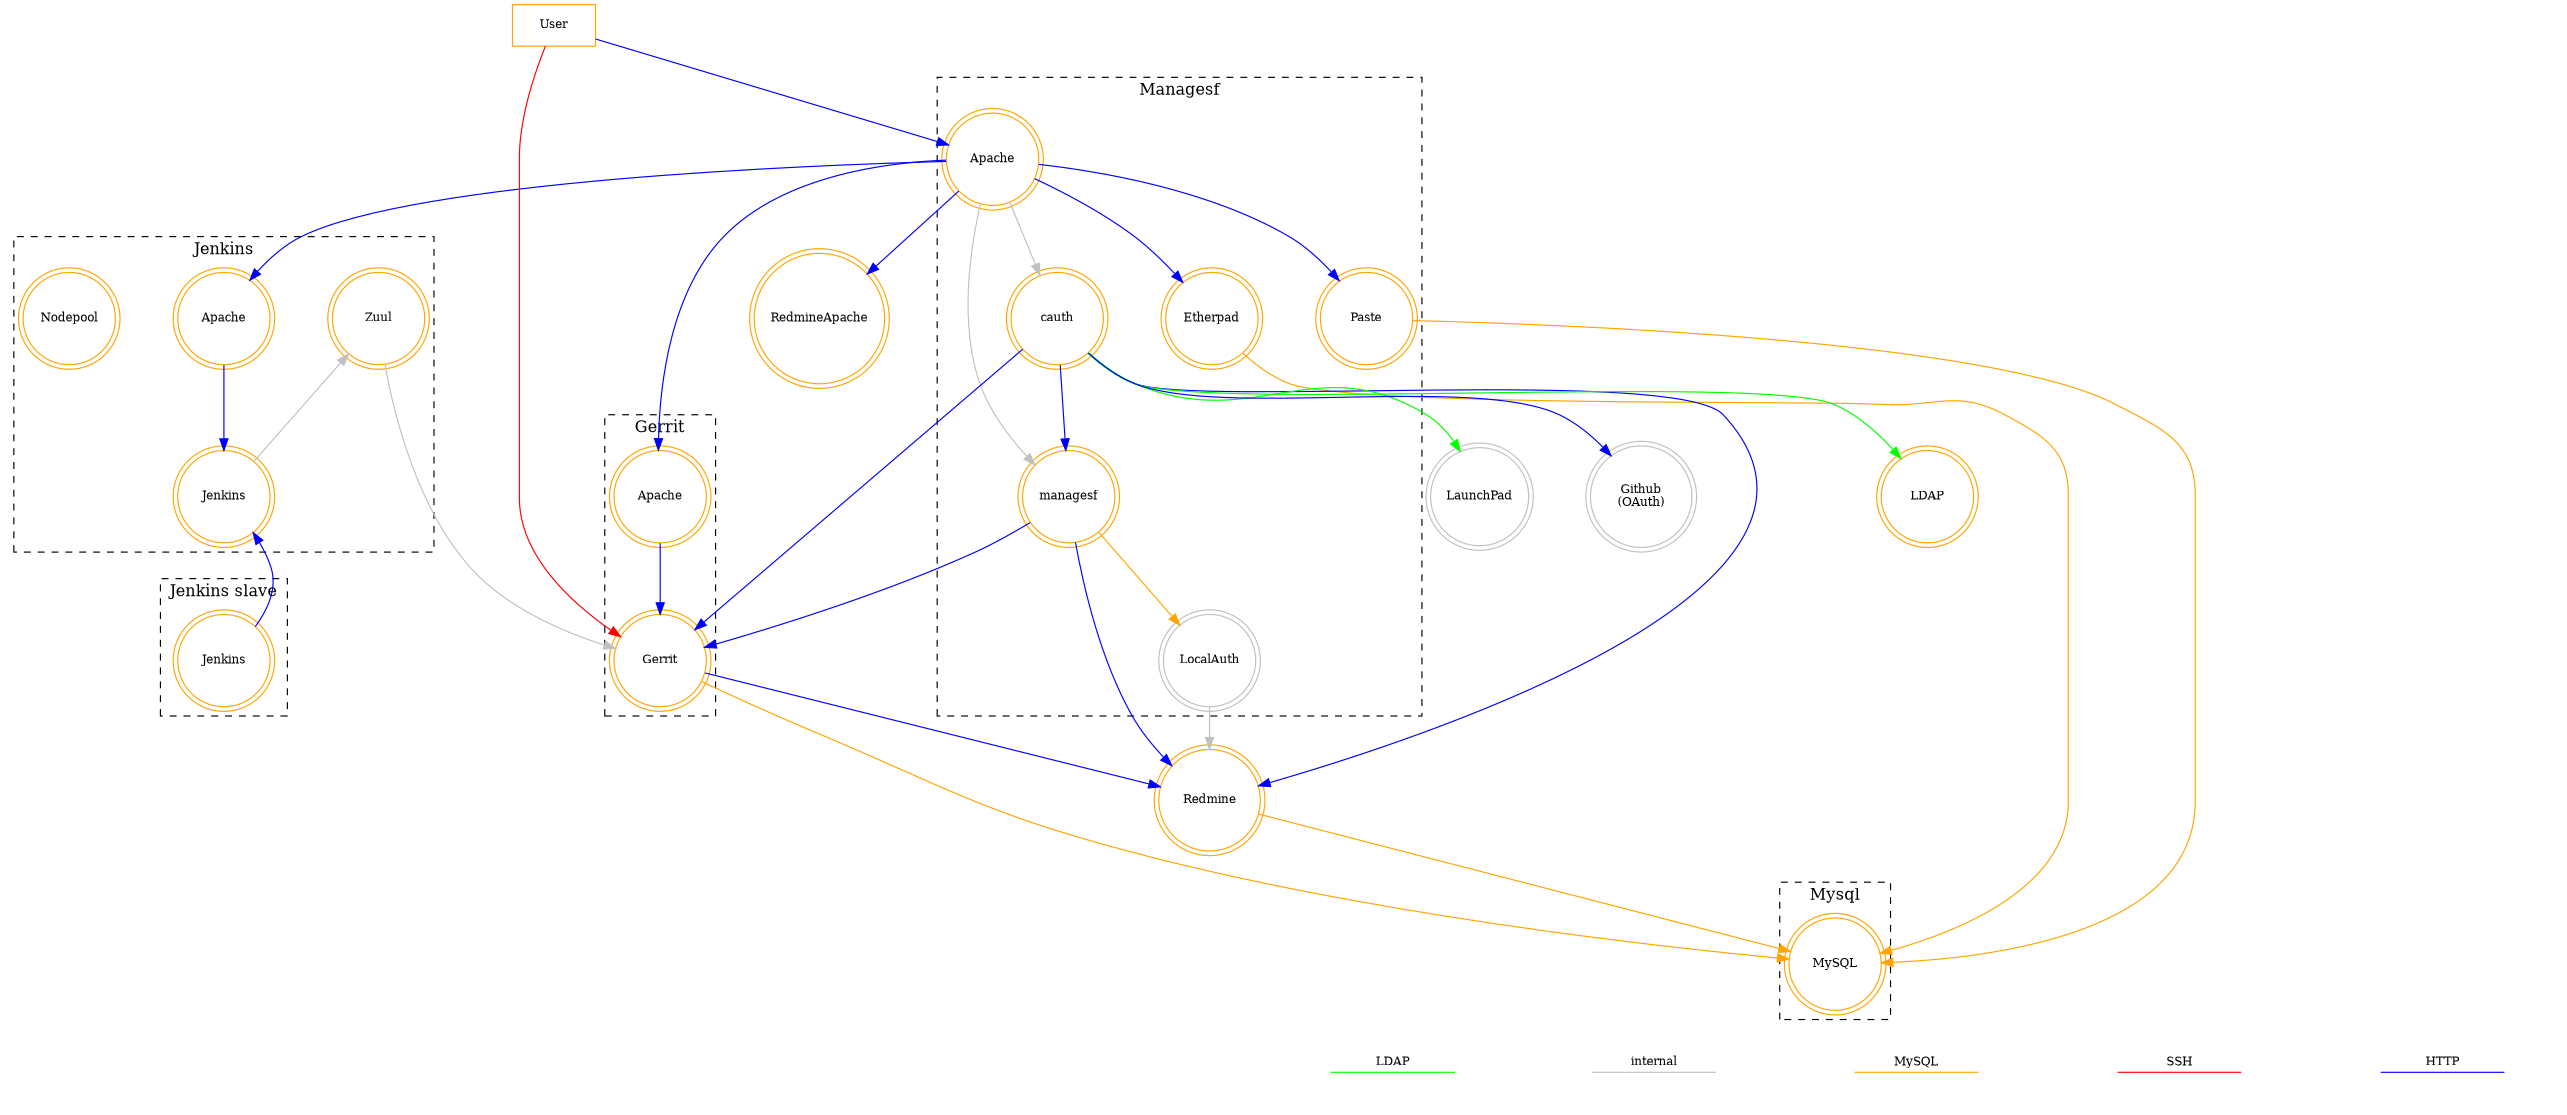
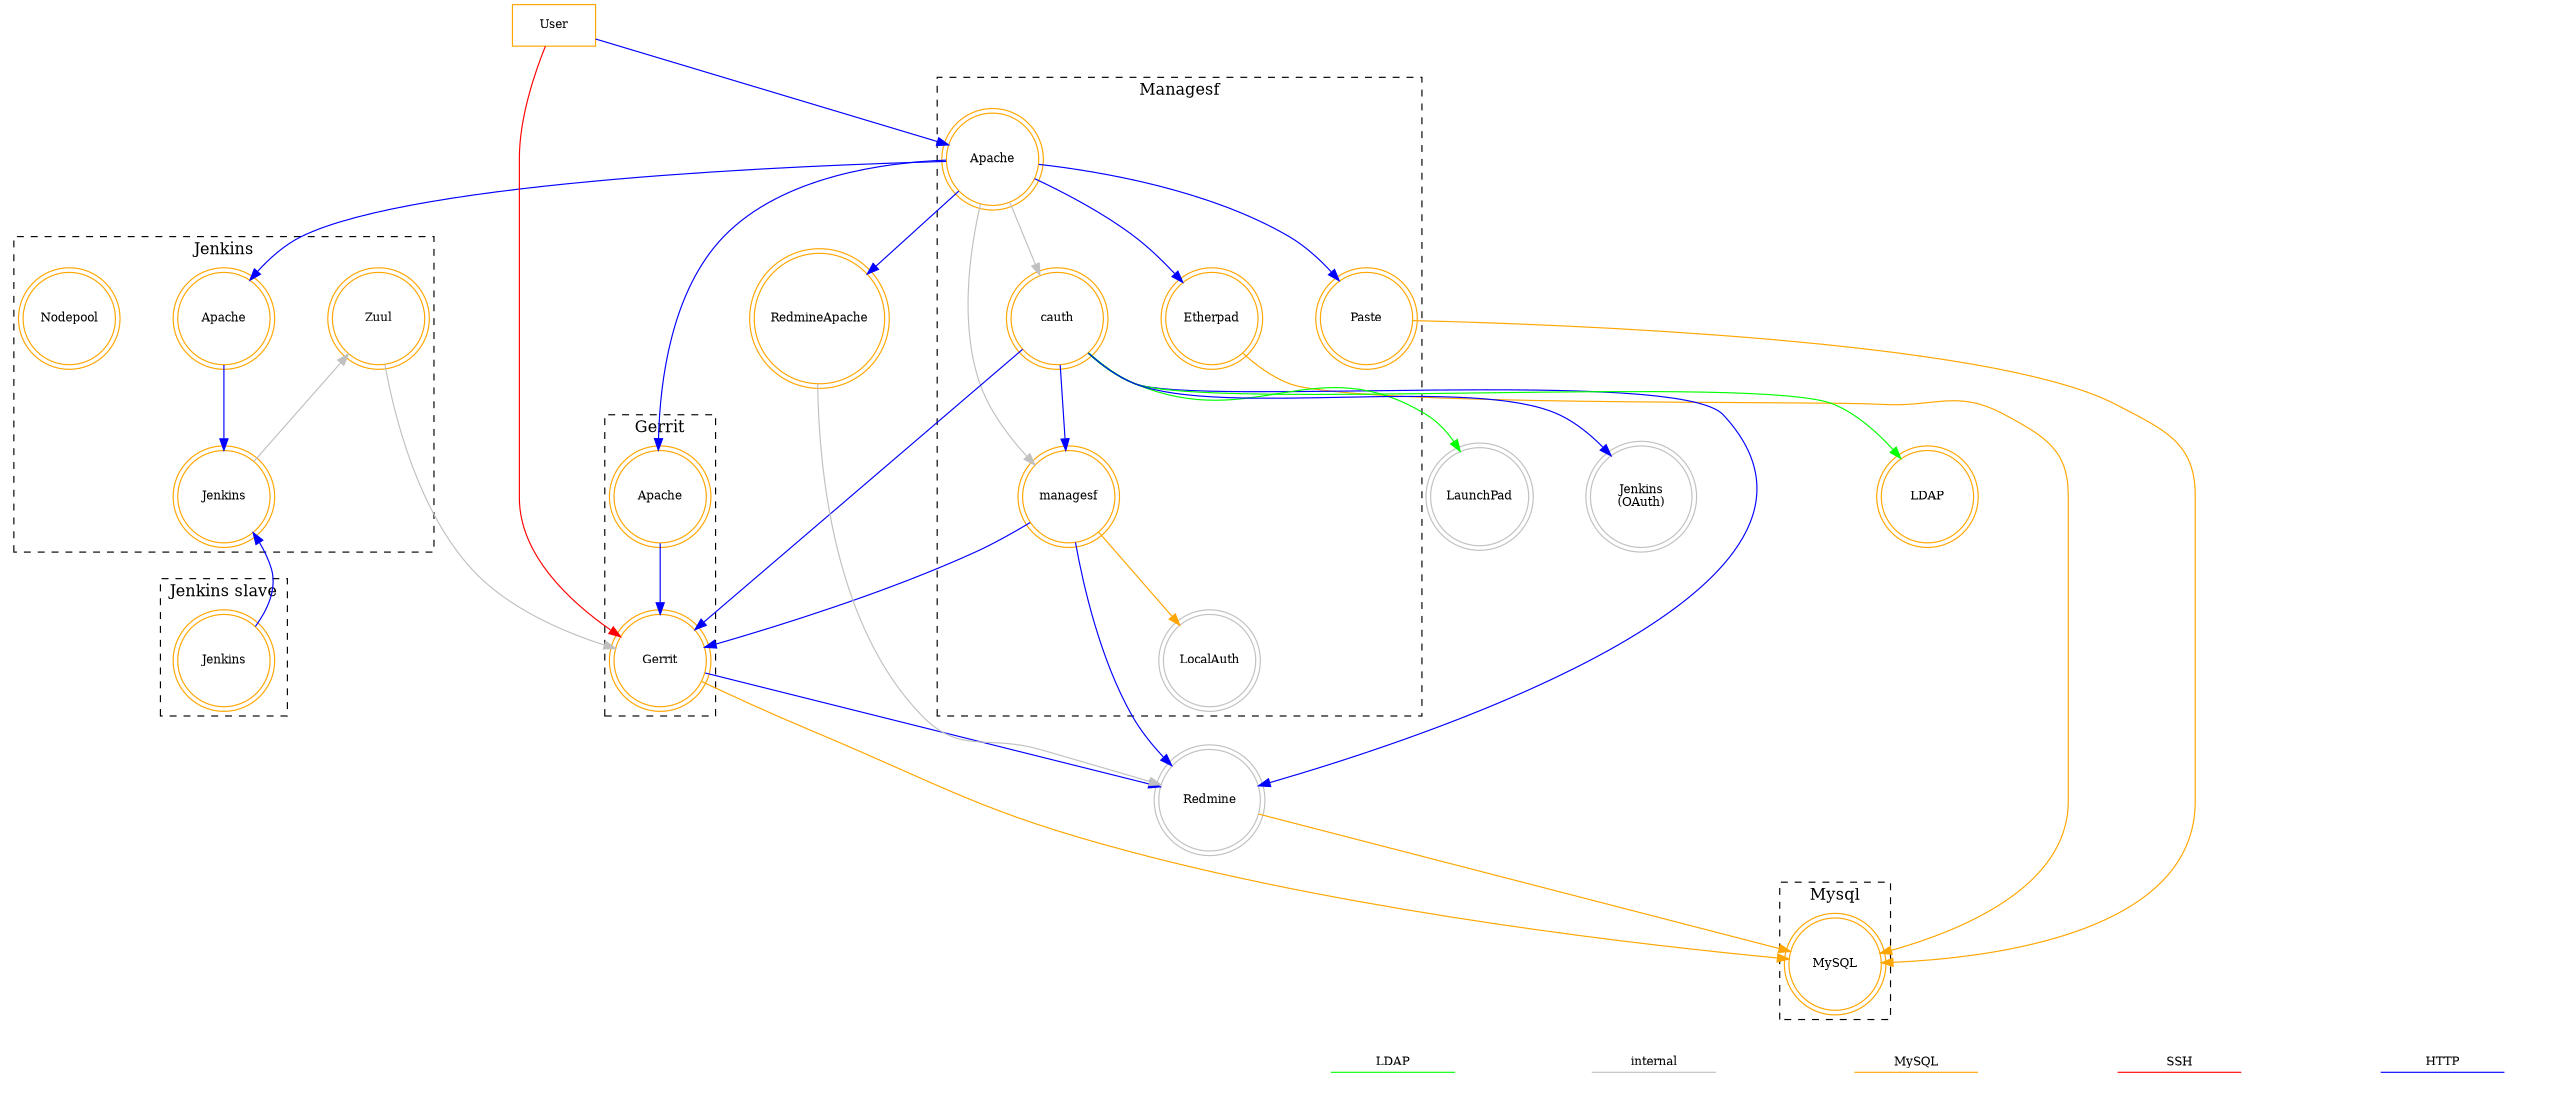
  digraph {
    nodesep=0.75
    node [color=orange fontsize=10 shape=doublecircle]
    edge [color=blue fontsize=10]
    h1 [fontsize=0 style=invis width=0]
    h2 [fontsize=0 style=invis width=0]
    s1 [fontsize=0 style=invis width=0]
    s2 [fontsize=0 style=invis width=0]
    m1 [fontsize=0 style=invis width=0]
    m2 [fontsize=0 style=invis width=0]
    i1 [fontsize=0 style=invis width=0]
    i2 [fontsize=0 style=invis width=0]
    l1 [fontsize=0 style=invis width=0]
    l2 [fontsize=0 style=invis width=0]
    Gerrit [width=1.0]
    n12 [label=Apache width=1.0]
    n13 [label=Jenkins width=1.0]
    n14 [label=Apache width=1.0]
    Zuul [width=1.0]
    Nodepool [width=1.0]
    MySQL [width=1.0]
    n18 [label=Jenkins width=1.0]
    LocalAuth [color=gray width=1.0]
    Apache [width=1.0]
    Etherpad [width=1.0]
    Paste [width=1.0]
    managesf [width=1.0]
    cauth [width=1.0]
-   Redmine [width=1.0]
+   Redmine [color=gray width=1.0]
    RedmineApache [width=1.0]
    LDAP [width=1.0]
    LaunchPad [color=gray width=1.0]
-   n29 [color=gray label="Github\n(OAuth)" width=1.0]
+   n29 [color=gray label="Jenkins\n(OAuth)" width=1.0]
    User [shape=box width=1.0]
    subgraph cluster_1 {
      style=invis
      subgraph sub_2 {
        rank=same
        style=invis
        h1
        h2
      }
      subgraph sub_3 {
        rank=same
        style=invis
        s1
        s2
      }
      subgraph sub_4 {
        rank=same
        style=invis
        m1
        m2
      }
      subgraph sub_5 {
        rank=same
        style=invis
        i1
        i2
      }
      subgraph sub_6 {
        rank=same
        style=invis
        l1
        l2
      }
    }
    subgraph cluster_7 {
      label=Gerrit
      style=dashed
      Gerrit
      n12
    }
    subgraph cluster_8 {
      label=Jenkins
      style=dashed
      n13
      n14
      Zuul
      Nodepool
    }
    subgraph cluster_9 {
      label=Mysql
      style=dashed
      MySQL
    }
    subgraph cluster_10 {
      label="Jenkins slave"
      style=dashed
      n18
    }
    subgraph cluster_11 {
      label=Managesf
      style=dashed
      LocalAuth
      Apache
      Etherpad
      Paste
      managesf
      cauth
    }
    h1 -> h2 [dir=none label=HTTP]
    s1 -> s2 [color=red dir=none label=SSH]
    m1 -> m2 [color=orange dir=none label=MySQL]
    i1 -> i2 [color=gray dir=none label=internal]
    l1 -> l2 [color=green dir=none label=LDAP]
    Gerrit -> MySQL [color=orange]
    Gerrit -> Redmine [constraint=False]
    n12 -> Gerrit
    n13 -> Zuul [color=gray constraint=False]
    n13 -> n18 [style=invis]
    n14 -> n13
    Zuul -> Gerrit [color=gray]
    MySQL -> m1 [color=green style=invis]
    n18 -> n13 [constraint=False]
    Apache -> n12
    Apache -> n14
    Apache -> Etherpad
    Apache -> Paste
    Apache -> managesf [color=gray]
    Apache -> cauth [color=gray]
    Apache -> RedmineApache
    Etherpad -> MySQL [color=orange]
    Paste -> MySQL [color=orange]
    managesf -> Gerrit
    managesf -> LocalAuth [color=orange]
    managesf -> Redmine
    cauth -> Gerrit
    cauth -> managesf
    cauth -> Redmine
    cauth -> LDAP [color=green]
    cauth -> LaunchPad [color=green]
    cauth -> n29
    Redmine -> MySQL [color=orange]
-   LocalAuth -> Redmine [color=gray]
+   RedmineApache -> Redmine [color=gray]
    User -> Gerrit [color=red]
    User -> Apache
  }
